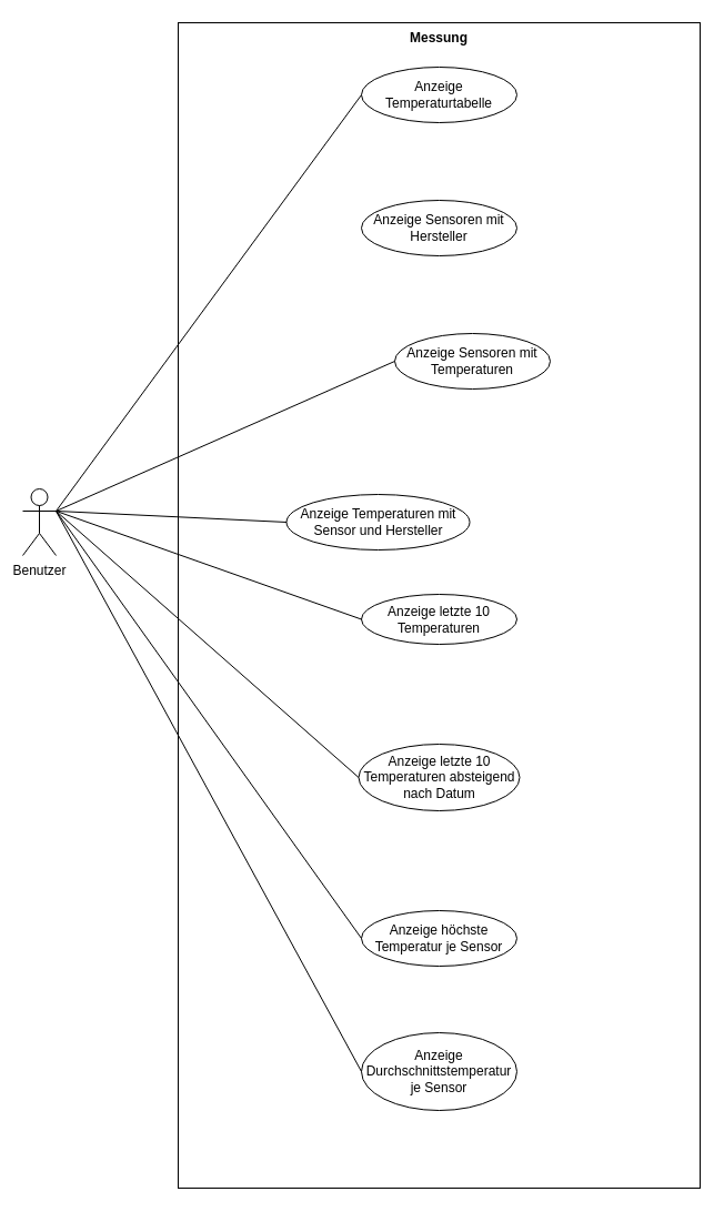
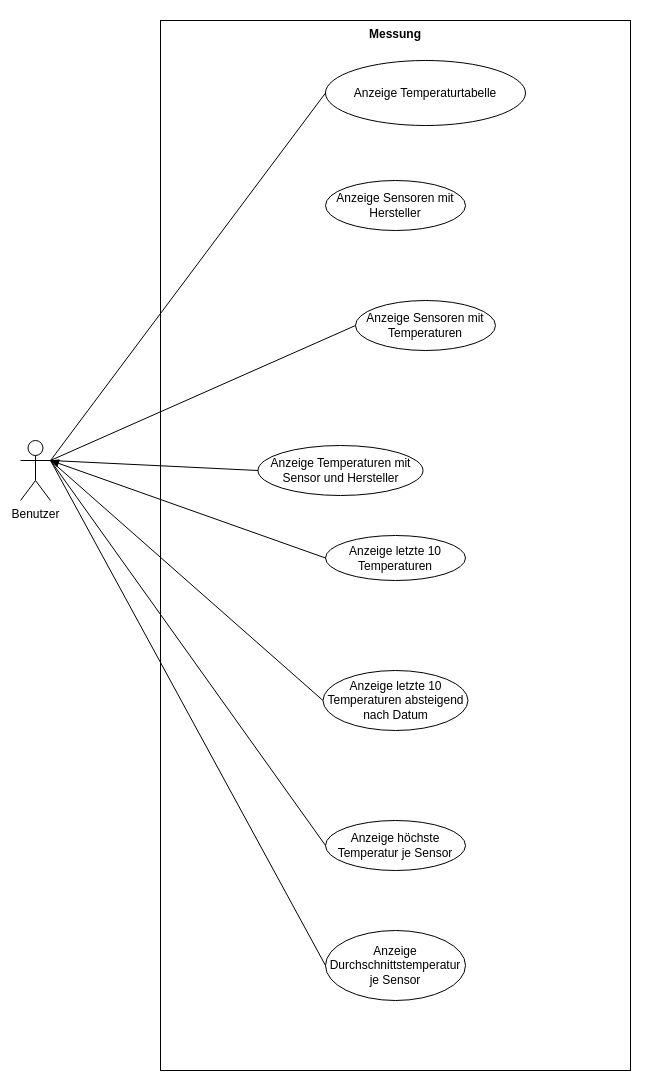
  <mxCell id="0" />
  <mxCell id="1" parent="0" />
  <mxCell id="2" value="Messung" style="shape=rect;html=1;verticalAlign=top;fontStyle=1;whiteSpace=wrap;align=center;" vertex="1" parent="1"><mxGeometry x="160" y="20" width="470" height="1050" as="geometry" /></mxCell>
  <mxCell id="3" value="Benutzer" style="shape=umlActor;html=1;verticalLabelPosition=bottom;verticalAlign=top;align=center;" vertex="1" parent="1"><mxGeometry x="20" y="440" width="30" height="60" as="geometry" /></mxCell>
- <mxCell id="4" value="Anzeige Temperaturtabelle" style="ellipse;whiteSpace=wrap;html=1;" vertex="1" parent="1"><mxGeometry x="325" y="60" width="140" height="50" as="geometry" /></mxCell>
+ <mxCell id="4" value="Anzeige Temperaturtabelle" style="ellipse;whiteSpace=wrap;html=1;" vertex="1" parent="1"><mxGeometry x="325" y="60" width="200" height="65" as="geometry" /></mxCell>
  <mxCell id="5" value="Anzeige Sensoren mit Hersteller" style="ellipse;whiteSpace=wrap;html=1;" vertex="1" parent="1"><mxGeometry x="325" y="180" width="140" height="50" as="geometry" /></mxCell>
  <mxCell id="6" value="Anzeige Sensoren mit Temperaturen" style="ellipse;whiteSpace=wrap;html=1;" vertex="1" parent="1"><mxGeometry x="355" y="300" width="140" height="50" as="geometry" /></mxCell>
  <mxCell id="7" value="Anzeige Temperaturen mit Sensor und Hersteller" style="ellipse;whiteSpace=wrap;html=1;" vertex="1" parent="1"><mxGeometry x="257.5" y="445" width="165" height="50" as="geometry" /></mxCell>
  <mxCell id="8" value="Anzeige letzte 10 Temperaturen" style="ellipse;whiteSpace=wrap;html=1;" vertex="1" parent="1"><mxGeometry x="325" y="535" width="140" height="45" as="geometry" /></mxCell>
  <mxCell id="9" value="Anzeige letzte 10 Temperaturen absteigend nach Datum" style="ellipse;whiteSpace=wrap;html=1;" vertex="1" parent="1"><mxGeometry x="322.5" y="670" width="145" height="60" as="geometry" /></mxCell>
  <mxCell id="10" value="Anzeige höchste Temperatur je Sensor" style="ellipse;whiteSpace=wrap;html=1;" vertex="1" parent="1"><mxGeometry x="325" y="820" width="140" height="50" as="geometry" /></mxCell>
  <mxCell id="11" value="Anzeige Durchschnittstemperatur je Sensor" style="ellipse;whiteSpace=wrap;html=1;" vertex="1" parent="1"><mxGeometry x="325" y="930" width="140" height="70" as="geometry" /></mxCell>
  <mxCell id="12" value="" style="edgeStyle=none;html=1;endArrow=none;verticalAlign=bottom;exitX=1;exitY=0.333;exitDx=0;exitDy=0;exitPerimeter=0;entryX=0;entryY=0.5;entryDx=0;entryDy=0;" edge="1" parent="1" source="3" target="11"><mxGeometry width="160" relative="1" as="geometry"><mxPoint x="320" y="650" as="sourcePoint" /><mxPoint x="480" y="650" as="targetPoint" /></mxGeometry></mxCell>
  <mxCell id="13" value="" style="edgeStyle=none;html=1;endArrow=none;verticalAlign=bottom;exitX=1;exitY=0.333;exitDx=0;exitDy=0;exitPerimeter=0;entryX=0;entryY=0.5;entryDx=0;entryDy=0;" edge="1" parent="1" source="3" target="10"><mxGeometry width="160" relative="1" as="geometry"><mxPoint x="320" y="650" as="sourcePoint" /><mxPoint x="480" y="650" as="targetPoint" /></mxGeometry></mxCell>
  <mxCell id="14" value="" style="edgeStyle=none;html=1;endArrow=none;verticalAlign=bottom;exitX=1;exitY=0.333;exitDx=0;exitDy=0;exitPerimeter=0;entryX=0;entryY=0.5;entryDx=0;entryDy=0;" edge="1" parent="1" source="3" target="9"><mxGeometry width="160" relative="1" as="geometry"><mxPoint x="320" y="650" as="sourcePoint" /><mxPoint x="480" y="650" as="targetPoint" /></mxGeometry></mxCell>
- <mxCell id="15" value="" style="edgeStyle=none;html=1;endArrow=none;verticalAlign=bottom;exitX=0;exitY=0.5;exitDx=0;exitDy=0;entryX=1;entryY=0.333;entryDx=0;entryDy=0;entryPerimeter=0;" edge="1" parent="1" source="8" target="3"><mxGeometry width="160" relative="1" as="geometry"><mxPoint x="320" y="650" as="sourcePoint" /><mxPoint x="480" y="650" as="targetPoint" /></mxGeometry></mxCell>
+ <mxCell id="15" value="" style="edgeStyle=none;html=1;endArrow=block;verticalAlign=bottom;exitX=0;exitY=0.5;exitDx=0;exitDy=0;entryX=1;entryY=0.333;entryDx=0;entryDy=0;entryPerimeter=0;" edge="1" parent="1" source="8" target="3"><mxGeometry width="160" relative="1" as="geometry"><mxPoint x="320" y="650" as="sourcePoint" /><mxPoint x="480" y="650" as="targetPoint" /></mxGeometry></mxCell>
  <mxCell id="16" value="" style="edgeStyle=none;html=1;endArrow=none;verticalAlign=bottom;exitX=1;exitY=0.333;exitDx=0;exitDy=0;exitPerimeter=0;entryX=0;entryY=0.5;entryDx=0;entryDy=0;" edge="1" parent="1" source="3" target="7"><mxGeometry width="160" relative="1" as="geometry"><mxPoint x="320" y="650" as="sourcePoint" /><mxPoint x="480" y="650" as="targetPoint" /></mxGeometry></mxCell>
  <mxCell id="17" value="" style="edgeStyle=none;html=1;endArrow=none;verticalAlign=bottom;exitX=1;exitY=0.333;exitDx=0;exitDy=0;exitPerimeter=0;entryX=0;entryY=0.5;entryDx=0;entryDy=0;" edge="1" parent="1" source="3" target="6"><mxGeometry width="160" relative="1" as="geometry"><mxPoint x="320" y="650" as="sourcePoint" /><mxPoint x="480" y="650" as="targetPoint" /></mxGeometry></mxCell>
  <mxCell id="18" value="" style="edgeStyle=none;html=1;endArrow=none;verticalAlign=bottom;entryX=0;entryY=0.5;entryDx=0;entryDy=0;" edge="1" parent="1" target="4"><mxGeometry width="160" relative="1" as="geometry"><mxPoint x="50" y="460" as="sourcePoint" /><mxPoint x="480" y="550" as="targetPoint" /></mxGeometry></mxCell>
